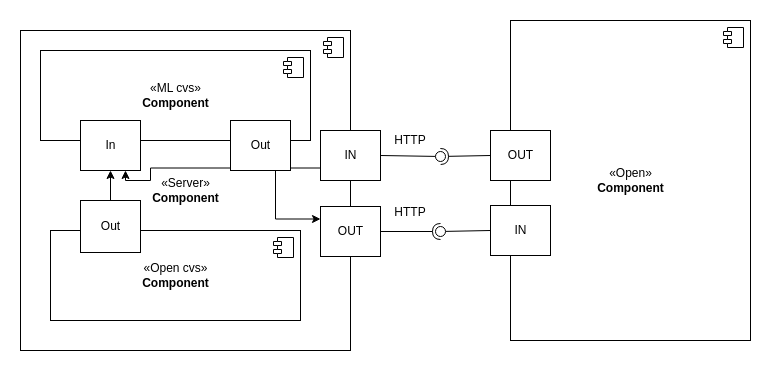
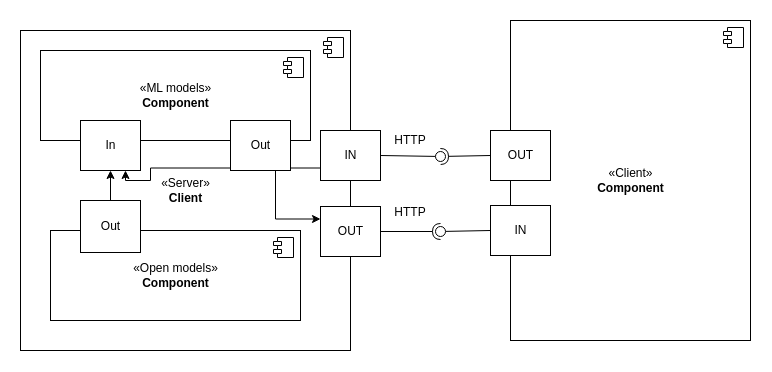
  <mxCell id="0" />
  <mxCell id="1" parent="0" />
- <mxCell id="2" value="«Server»&lt;br&gt;&lt;b&gt;Component&lt;/b&gt;" style="html=1;dropTarget=0;" vertex="1" parent="1"><mxGeometry x="20" y="30" width="330" height="320" as="geometry" /></mxCell>
+ <mxCell id="2" value="«Server»&lt;br&gt;&lt;b&gt;Client&lt;/b&gt;" style="html=1;dropTarget=0;" vertex="1" parent="1"><mxGeometry x="20" y="30" width="330" height="320" as="geometry" /></mxCell>
  <mxCell id="3" value="" style="shape=module;jettyWidth=8;jettyHeight=4;" vertex="1" parent="2"><mxGeometry x="1" width="20" height="20" relative="1" as="geometry"><mxPoint x="-27" y="7" as="offset" /></mxGeometry></mxCell>
- <mxCell id="4" value="«Open»&lt;br&gt;&lt;b&gt;Component&lt;/b&gt;" style="html=1;dropTarget=0;" vertex="1" parent="1"><mxGeometry x="510" y="20" width="240" height="320" as="geometry" /></mxCell>
+ <mxCell id="4" value="«Client»&lt;br&gt;&lt;b&gt;Component&lt;/b&gt;" style="html=1;dropTarget=0;" vertex="1" parent="1"><mxGeometry x="510" y="20" width="240" height="320" as="geometry" /></mxCell>
  <mxCell id="5" value="" style="shape=module;jettyWidth=8;jettyHeight=4;" vertex="1" parent="4"><mxGeometry x="1" width="20" height="20" relative="1" as="geometry"><mxPoint x="-27" y="7" as="offset" /></mxGeometry></mxCell>
  <mxCell id="6" value="IN" style="html=1;" vertex="1" parent="1"><mxGeometry x="490" y="205" width="60" height="50" as="geometry" /></mxCell>
  <mxCell id="7" value="OUT" style="html=1;" vertex="1" parent="1"><mxGeometry x="320" y="206" width="60" height="50" as="geometry" /></mxCell>
  <mxCell id="8" value="OUT" style="html=1;" vertex="1" parent="1"><mxGeometry x="490" y="130" width="60" height="50" as="geometry" /></mxCell>
  <mxCell id="9" style="edgeStyle=orthogonalEdgeStyle;rounded=0;orthogonalLoop=1;jettySize=auto;html=1;exitX=0;exitY=0.75;exitDx=0;exitDy=0;entryX=0.75;entryY=1;entryDx=0;entryDy=0;" edge="1" parent="1" source="10" target="17"><mxGeometry relative="1" as="geometry"><Array as="points"><mxPoint x="150" y="168" /><mxPoint x="150" y="180" /><mxPoint x="125" y="180" /></Array></mxGeometry></mxCell>
  <mxCell id="10" value="IN" style="html=1;" vertex="1" parent="1"><mxGeometry x="320" y="130" width="60" height="50" as="geometry" /></mxCell>
  <mxCell id="11" value="HTTP" style="text;html=1;strokeColor=none;fillColor=none;align=center;verticalAlign=middle;whiteSpace=wrap;rounded=0;" vertex="1" parent="1"><mxGeometry x="390" y="130" width="40" height="20" as="geometry" /></mxCell>
  <mxCell id="12" value="HTTP" style="text;html=1;strokeColor=none;fillColor=none;align=center;verticalAlign=middle;whiteSpace=wrap;rounded=0;" vertex="1" parent="1"><mxGeometry x="390" y="202" width="40" height="20" as="geometry" /></mxCell>
- <mxCell id="13" value="«ML cvs»&lt;br&gt;&lt;b&gt;Component&lt;/b&gt;" style="html=1;dropTarget=0;" vertex="1" parent="1"><mxGeometry x="40" y="50" width="270" height="90" as="geometry" /></mxCell>
+ <mxCell id="13" value="«ML models»&lt;br&gt;&lt;b&gt;Component&lt;/b&gt;" style="html=1;dropTarget=0;" vertex="1" parent="1"><mxGeometry x="40" y="50" width="270" height="90" as="geometry" /></mxCell>
  <mxCell id="14" value="" style="shape=module;jettyWidth=8;jettyHeight=4;" vertex="1" parent="13"><mxGeometry x="1" width="20" height="20" relative="1" as="geometry"><mxPoint x="-27" y="7" as="offset" /></mxGeometry></mxCell>
- <mxCell id="15" value="«Open cvs»&lt;br&gt;&lt;b&gt;Component&lt;/b&gt;" style="html=1;dropTarget=0;" vertex="1" parent="1"><mxGeometry x="50" y="230" width="250" height="90" as="geometry" /></mxCell>
+ <mxCell id="15" value="«Open models»&lt;br&gt;&lt;b&gt;Component&lt;/b&gt;" style="html=1;dropTarget=0;" vertex="1" parent="1"><mxGeometry x="50" y="230" width="250" height="90" as="geometry" /></mxCell>
  <mxCell id="16" value="" style="shape=module;jettyWidth=8;jettyHeight=4;" vertex="1" parent="15"><mxGeometry x="1" width="20" height="20" relative="1" as="geometry"><mxPoint x="-27" y="7" as="offset" /></mxGeometry></mxCell>
  <mxCell id="17" value="In" style="html=1;" vertex="1" parent="1"><mxGeometry x="80" y="120" width="60" height="50" as="geometry" /></mxCell>
  <mxCell id="18" style="edgeStyle=orthogonalEdgeStyle;rounded=0;orthogonalLoop=1;jettySize=auto;html=1;exitX=0.5;exitY=0;exitDx=0;exitDy=0;entryX=0.5;entryY=1;entryDx=0;entryDy=0;" edge="1" parent="1" source="19" target="17"><mxGeometry relative="1" as="geometry" /></mxCell>
  <mxCell id="19" value="Out" style="html=1;" vertex="1" parent="1"><mxGeometry x="80" y="200" width="60" height="52" as="geometry" /></mxCell>
  <mxCell id="20" value="" style="rounded=0;orthogonalLoop=1;jettySize=auto;html=1;endArrow=none;endFill=0;exitX=1;exitY=0.5;exitDx=0;exitDy=0;" edge="1" target="22" parent="1" source="10"><mxGeometry relative="1" as="geometry"><mxPoint x="420" y="156" as="sourcePoint" /></mxGeometry></mxCell>
  <mxCell id="21" value="" style="rounded=0;orthogonalLoop=1;jettySize=auto;html=1;endArrow=halfCircle;endFill=0;entryX=0.5;entryY=0.5;entryDx=0;entryDy=0;endSize=6;strokeWidth=1;exitX=0;exitY=0.5;exitDx=0;exitDy=0;" edge="1" target="22" parent="1" source="8"><mxGeometry relative="1" as="geometry"><mxPoint x="460" y="156" as="sourcePoint" /></mxGeometry></mxCell>
  <mxCell id="22" value="" style="ellipse;whiteSpace=wrap;html=1;fontFamily=Helvetica;fontSize=12;fontColor=#000000;align=center;strokeColor=#000000;fillColor=#ffffff;points=[];aspect=fixed;resizable=0;" vertex="1" parent="1"><mxGeometry x="435" y="151" width="10" height="10" as="geometry" /></mxCell>
  <mxCell id="23" value="" style="rounded=0;orthogonalLoop=1;jettySize=auto;html=1;endArrow=none;endFill=0;exitX=0;exitY=0.5;exitDx=0;exitDy=0;" edge="1" target="25" parent="1" source="6"><mxGeometry relative="1" as="geometry"><mxPoint x="390" y="231" as="sourcePoint" /></mxGeometry></mxCell>
  <mxCell id="24" value="" style="rounded=0;orthogonalLoop=1;jettySize=auto;html=1;endArrow=halfCircle;endFill=0;entryX=0.5;entryY=0.5;entryDx=0;entryDy=0;endSize=6;strokeWidth=1;exitX=1;exitY=0.5;exitDx=0;exitDy=0;" edge="1" target="25" parent="1" source="7"><mxGeometry relative="1" as="geometry"><mxPoint x="440" y="290" as="sourcePoint" /></mxGeometry></mxCell>
  <mxCell id="25" value="" style="ellipse;whiteSpace=wrap;html=1;fontFamily=Helvetica;fontSize=12;fontColor=#000000;align=center;strokeColor=#000000;fillColor=#ffffff;points=[];aspect=fixed;resizable=0;" vertex="1" parent="1"><mxGeometry x="435" y="226" width="10" height="10" as="geometry" /></mxCell>
  <mxCell id="26" style="edgeStyle=orthogonalEdgeStyle;rounded=0;orthogonalLoop=1;jettySize=auto;html=1;exitX=0.75;exitY=1;exitDx=0;exitDy=0;entryX=0;entryY=0.25;entryDx=0;entryDy=0;" edge="1" parent="1" source="27" target="7"><mxGeometry relative="1" as="geometry" /></mxCell>
  <mxCell id="27" value="Out" style="html=1;" vertex="1" parent="1"><mxGeometry x="230" y="120" width="60" height="50" as="geometry" /></mxCell>
